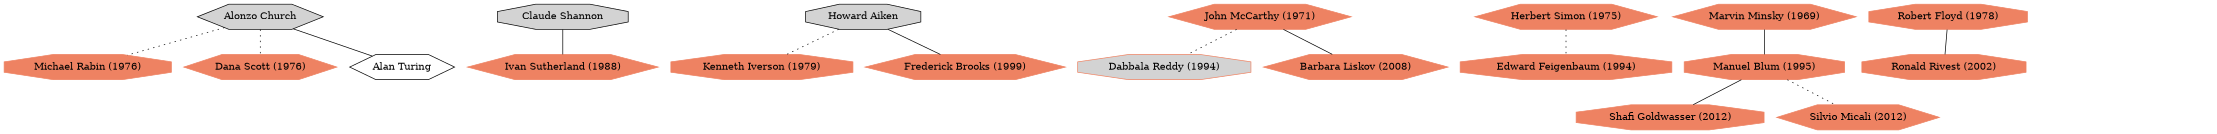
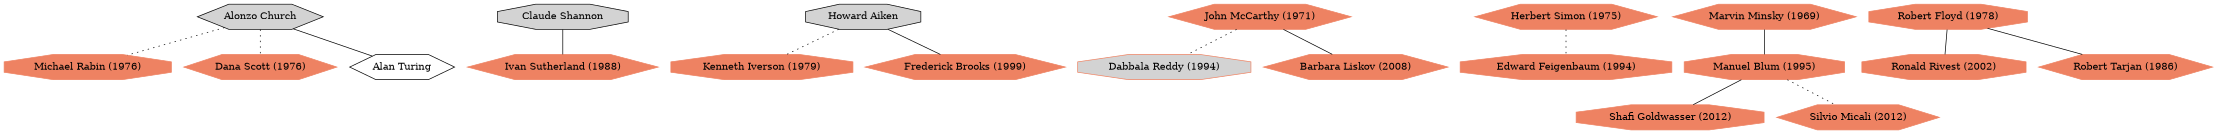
  graph {
    node [shape=hexagon style=filled color=salmon2]
    edge [style=solid]
    "Alonzo Church" [color=""]
    "Michael Rabin (1976)" [shape=octagon]
    "Dana Scott (1976)"
    "Alan Turing" [style="" color=""]
    "Claude Shannon" [shape=octagon color=""]
    "Ivan Sutherland (1988)"
    "Howard Aiken" [shape=octagon color=""]
    "Kenneth Iverson (1979)" [shape=octagon]
    "Frederick Brooks (1999)"
    "Dabbala Reddy (1994)" [fillcolor=lightgrey shape=octagon]
    "John McCarthy (1971)"
    "Barbara Liskov (2008)"
    "Edward Feigenbaum (1994)" [shape=octagon]
    "Herbert Simon (1975)"
    "Manuel Blum (1995)" [shape=octagon]
    "Marvin Minsky (1969)"
    "Shafi Goldwasser (2012)" [shape=octagon]
    "Silvio Micali (2012)"
    "Robert Floyd (1978)" [shape=octagon]
    "Ronald Rivest (2002)" [shape=octagon]
+   "Robert Tarjan (1986)"
    "Alonzo Church" -- "Michael Rabin (1976)" [style=dotted]
    "Alonzo Church" -- "Dana Scott (1976)" [style=dotted]
    "Alonzo Church" -- "Alan Turing"
    "Claude Shannon" -- "Ivan Sutherland (1988)"
    "Howard Aiken" -- "Kenneth Iverson (1979)" [style=dotted]
    "Howard Aiken" -- "Frederick Brooks (1999)"
    "John McCarthy (1971)" -- "Dabbala Reddy (1994)" [style=dotted]
    "John McCarthy (1971)" -- "Barbara Liskov (2008)"
    "Herbert Simon (1975)" -- "Edward Feigenbaum (1994)" [style=dotted]
    "Manuel Blum (1995)" -- "Shafi Goldwasser (2012)"
    "Manuel Blum (1995)" -- "Silvio Micali (2012)" [style=dotted]
    "Marvin Minsky (1969)" -- "Manuel Blum (1995)"
    "Robert Floyd (1978)" -- "Ronald Rivest (2002)"
+   "Robert Floyd (1978)" -- "Robert Tarjan (1986)"
  }
